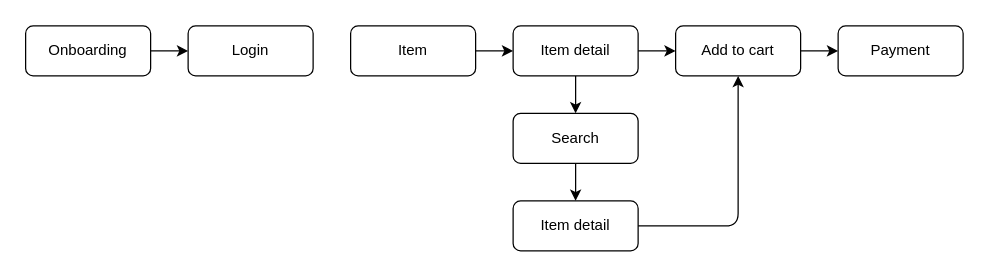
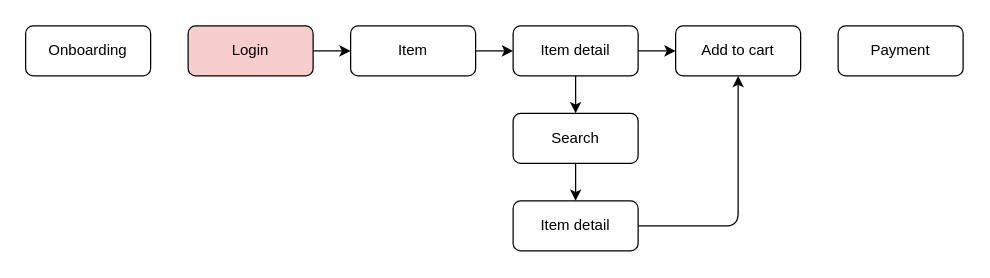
  <mxCell id="0" />
  <mxCell id="1" parent="0" />
  <mxCell id="2" value="Onboarding" style="rounded=1;whiteSpace=wrap;html=1;" vertex="1" parent="1"><mxGeometry x="20" y="20" width="100" height="40" as="geometry" /></mxCell>
- <mxCell id="3" value="Login" style="rounded=1;whiteSpace=wrap;html=1;" vertex="1" parent="1"><mxGeometry x="150" y="20" width="100" height="40" as="geometry" /></mxCell>
- <mxCell id="4" value="" style="endArrow=classic;html=1;exitX=1;exitY=0.5;exitDx=0;exitDy=0;entryX=0;entryY=0.5;entryDx=0;entryDy=0;" edge="1" parent="1" source="2" target="3"><mxGeometry width="50" height="50" relative="1" as="geometry"><mxPoint x="210" y="140" as="sourcePoint" /><mxPoint x="260" y="90" as="targetPoint" /></mxGeometry></mxCell>
+ <mxCell id="3" value="Login" style="rounded=1;whiteSpace=wrap;html=1;fillColor=#f8cecc;" vertex="1" parent="1"><mxGeometry x="150" y="20" width="100" height="40" as="geometry" /></mxCell>
  <mxCell id="5" value="Item" style="rounded=1;whiteSpace=wrap;html=1;" vertex="1" parent="1"><mxGeometry x="280" y="20" width="100" height="40" as="geometry" /></mxCell>
+ <mxCell id="6" value="" style="endArrow=classic;html=1;exitX=1;exitY=0.5;exitDx=0;exitDy=0;entryX=0;entryY=0.5;entryDx=0;entryDy=0;" edge="1" parent="1" source="3" target="5"><mxGeometry width="50" height="50" relative="1" as="geometry"><mxPoint x="130" y="50" as="sourcePoint" /><mxPoint x="160" y="50" as="targetPoint" /></mxGeometry></mxCell>
  <mxCell id="7" value="Item detail" style="rounded=1;whiteSpace=wrap;html=1;" vertex="1" parent="1"><mxGeometry x="410" y="20" width="100" height="40" as="geometry" /></mxCell>
  <mxCell id="8" value="" style="endArrow=classic;html=1;exitX=1;exitY=0.5;exitDx=0;exitDy=0;entryX=0;entryY=0.5;entryDx=0;entryDy=0;" edge="1" parent="1" source="5" target="7"><mxGeometry width="50" height="50" relative="1" as="geometry"><mxPoint x="260" y="50" as="sourcePoint" /><mxPoint x="290" y="50" as="targetPoint" /></mxGeometry></mxCell>
  <mxCell id="9" value="Add to cart" style="rounded=1;whiteSpace=wrap;html=1;" vertex="1" parent="1"><mxGeometry x="540" y="20" width="100" height="40" as="geometry" /></mxCell>
  <mxCell id="10" value="" style="endArrow=classic;html=1;entryX=0;entryY=0.5;entryDx=0;entryDy=0;exitX=1;exitY=0.5;exitDx=0;exitDy=0;" edge="1" parent="1" source="7" target="9"><mxGeometry width="50" height="50" relative="1" as="geometry"><mxPoint x="510" y="40" as="sourcePoint" /><mxPoint x="420" y="50" as="targetPoint" /></mxGeometry></mxCell>
  <mxCell id="11" value="Payment" style="rounded=1;whiteSpace=wrap;html=1;" vertex="1" parent="1"><mxGeometry x="670" y="20" width="100" height="40" as="geometry" /></mxCell>
- <mxCell id="12" value="" style="endArrow=classic;html=1;entryX=0;entryY=0.5;entryDx=0;entryDy=0;exitX=1;exitY=0.5;exitDx=0;exitDy=0;" edge="1" parent="1" source="9" target="11"><mxGeometry width="50" height="50" relative="1" as="geometry"><mxPoint x="520" y="50" as="sourcePoint" /><mxPoint x="550" y="50" as="targetPoint" /></mxGeometry></mxCell>
  <mxCell id="13" value="Search" style="rounded=1;whiteSpace=wrap;html=1;" vertex="1" parent="1"><mxGeometry x="410" y="90" width="100" height="40" as="geometry" /></mxCell>
  <mxCell id="14" value="" style="endArrow=classic;html=1;entryX=0.5;entryY=0;entryDx=0;entryDy=0;exitX=0.5;exitY=1;exitDx=0;exitDy=0;" edge="1" parent="1" source="7" target="13"><mxGeometry width="50" height="50" relative="1" as="geometry"><mxPoint x="520" y="50" as="sourcePoint" /><mxPoint x="550" y="50" as="targetPoint" /></mxGeometry></mxCell>
  <mxCell id="15" value="Item detail" style="rounded=1;whiteSpace=wrap;html=1;" vertex="1" parent="1"><mxGeometry x="410" y="160" width="100" height="40" as="geometry" /></mxCell>
  <mxCell id="16" value="" style="endArrow=classic;html=1;entryX=0.5;entryY=0;entryDx=0;entryDy=0;exitX=0.5;exitY=1;exitDx=0;exitDy=0;" edge="1" parent="1" source="13" target="15"><mxGeometry width="50" height="50" relative="1" as="geometry"><mxPoint x="470" y="70" as="sourcePoint" /><mxPoint x="470" y="100" as="targetPoint" /></mxGeometry></mxCell>
  <mxCell id="17" value="" style="endArrow=classic;html=1;entryX=0.5;entryY=1;entryDx=0;entryDy=0;exitX=1;exitY=0.5;exitDx=0;exitDy=0;" edge="1" parent="1" source="15" target="9"><mxGeometry width="50" height="50" relative="1" as="geometry"><mxPoint x="480" y="80" as="sourcePoint" /><mxPoint x="480" y="110" as="targetPoint" /><Array as="points"><mxPoint x="590" y="180" /></Array></mxGeometry></mxCell>
